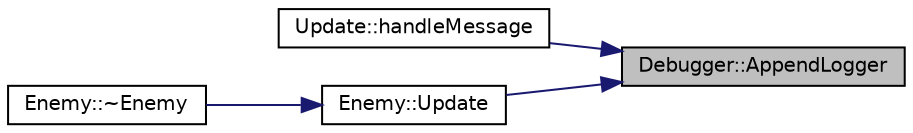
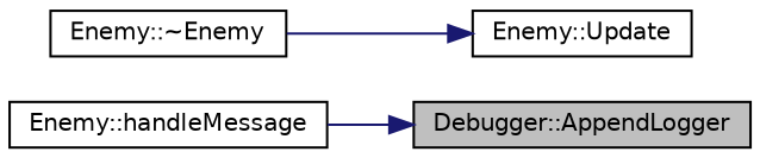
  digraph {
    rankdir=RL
    node [color=black fillcolor=white fontname=Helvetica fontsize=10 shape=record style=filled]
    edge [color=midnightblue dir=back fontname=Helvetica fontsize=10 labelfontname=Helvetica labelfontsize=10 style=solid]
    n1 [fillcolor=grey75 fontcolor=black height=0.2 label="Debugger::AppendLogger" width=0.4]
-   n2 [height=0.2 label="Update::handleMessage" width=0.4]
+   n2 [height=0.2 label="Enemy::handleMessage" width=0.4]
    n3 [height=0.2 label="Enemy::Update" width=0.4]
    n4 [height=0.2 label="Enemy::~Enemy" width=0.4]
    n1 -> n2
-   n1 -> n3
    n3 -> n4
  }
